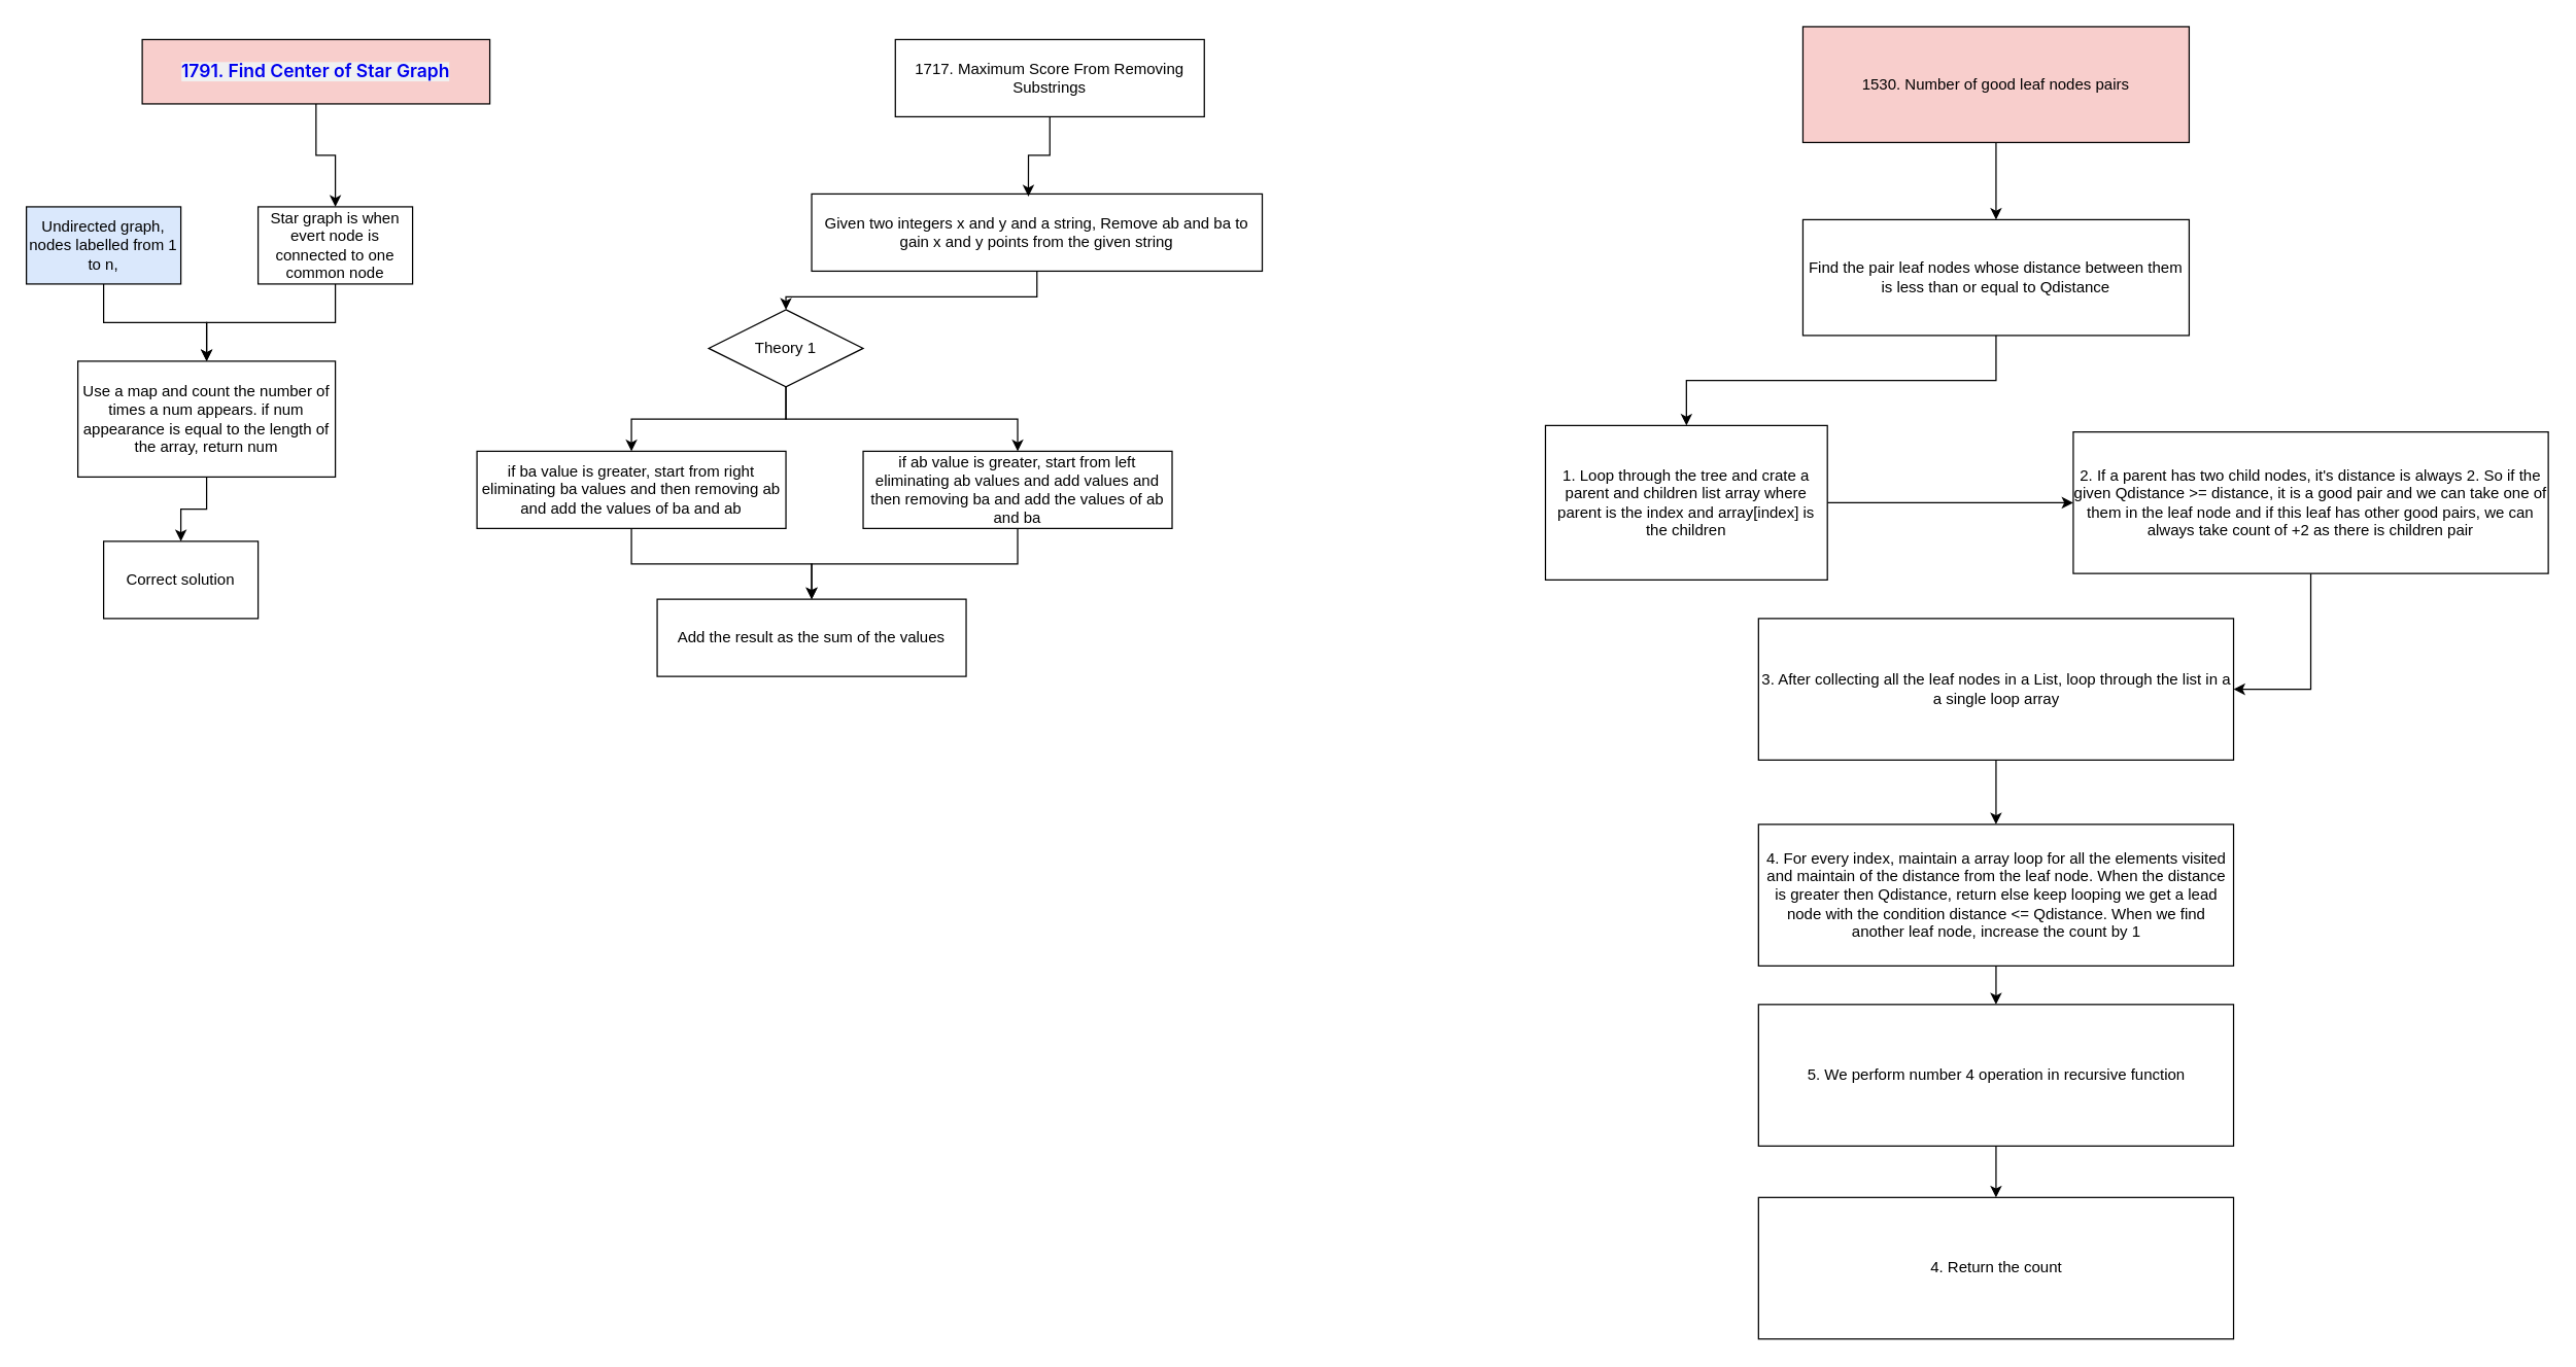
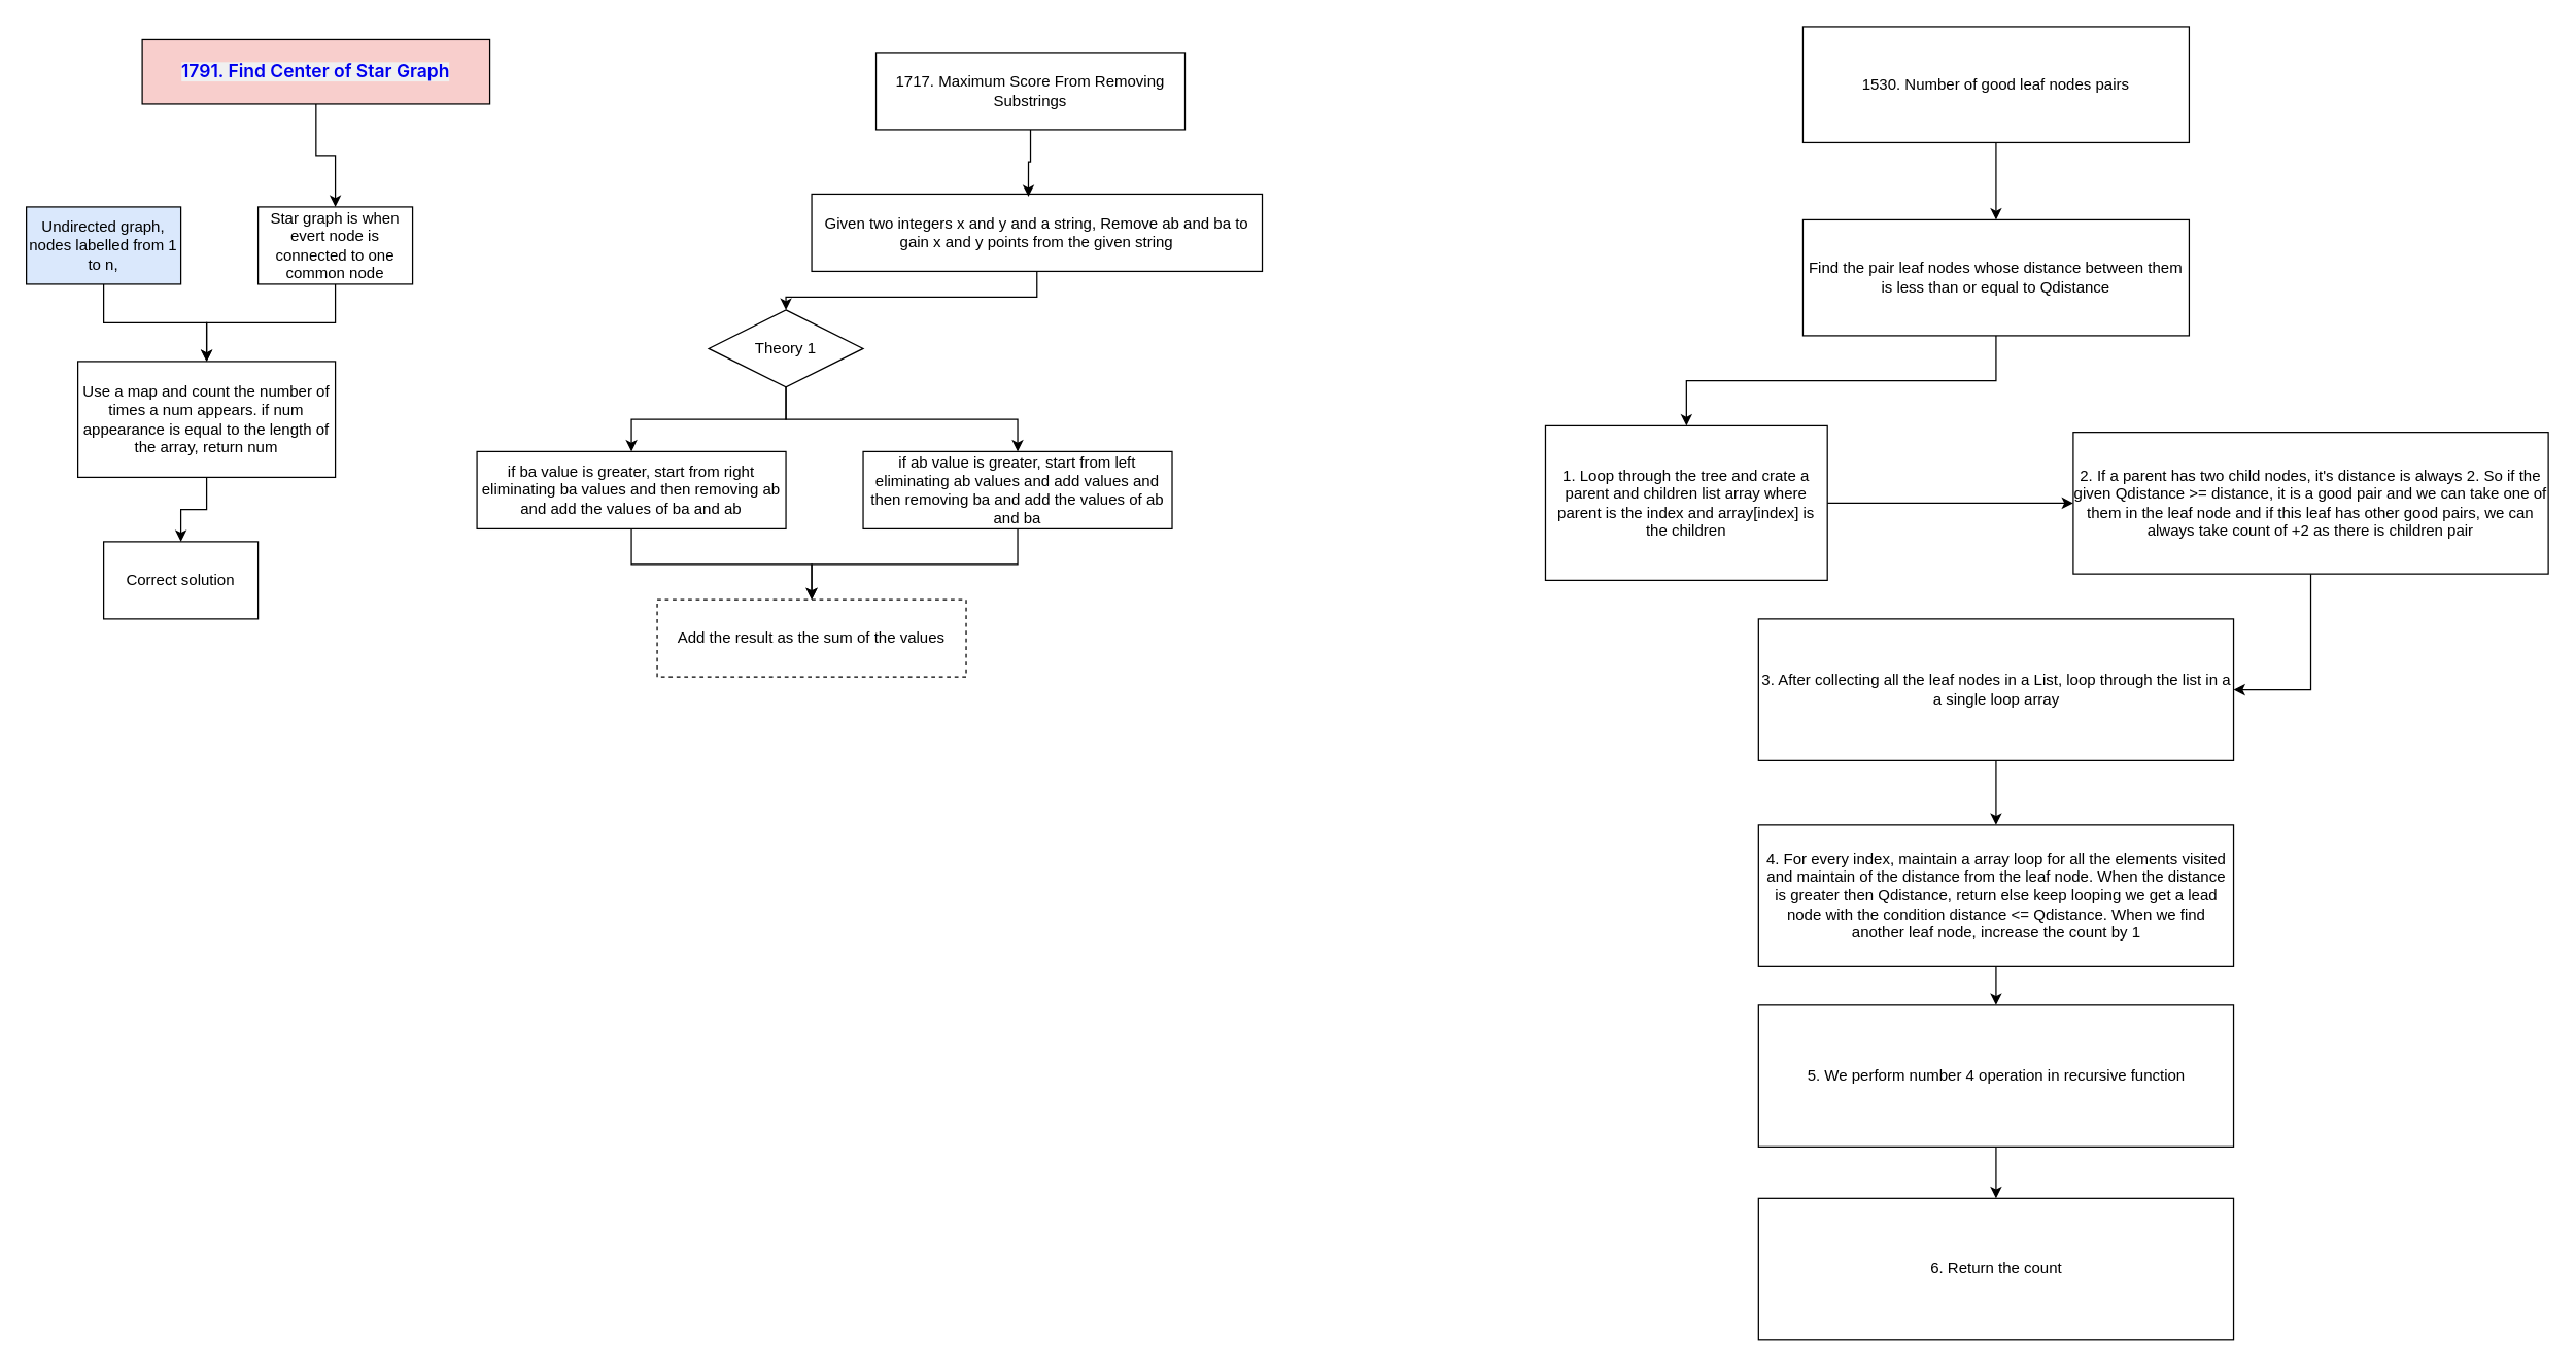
  <mxCell id="0" />
  <mxCell id="1" parent="0" />
  <mxCell id="2" style="edgeStyle=orthogonalEdgeStyle;rounded=0;orthogonalLoop=1;jettySize=auto;html=1;" parent="1" source="3" target="7" edge="1"><mxGeometry relative="1" as="geometry" /></mxCell>
  <mxCell id="3" value="&lt;a style=&quot;border-width: 0px; border-style: solid; border-color: hsl(var(--sd-border)); border-image: initial; box-sizing: border-box; overflow-wrap: break-word; --tw-border-spacing-x: 0; --tw-border-spacing-y: 0; --tw-translate-x: 0; --tw-translate-y: 0; --tw-rotate: 0; --tw-skew-x: 0; --tw-skew-y: 0; --tw-scale-x: 1; --tw-scale-y: 1; --tw-pan-x: ; --tw-pan-y: ; --tw-pinch-zoom: ; --tw-scroll-snap-strictness: proximity; --tw-gradient-from-position: ; --tw-gradient-via-position: ; --tw-gradient-to-position: ; --tw-ordinal: ; --tw-slashed-zero: ; --tw-numeric-figure: ; --tw-numeric-spacing: ; --tw-numeric-fraction: ; --tw-ring-inset: ; --tw-ring-offset-width: 0px; --tw-ring-offset-color: #fff; --tw-ring-color: #3b82f680; --tw-ring-offset-shadow: 0 0 #0000; --tw-ring-shadow: 0 0 #0000; --tw-shadow: 0 0 #0000; --tw-shadow-colored: 0 0 #0000; --tw-blur: ; --tw-brightness: ; --tw-contrast: ; --tw-grayscale: ; --tw-hue-rotate: ; --tw-invert: ; --tw-saturate: ; --tw-sepia: ; --tw-drop-shadow: ; --tw-backdrop-blur: ; --tw-backdrop-brightness: ; --tw-backdrop-contrast: ; --tw-backdrop-grayscale: ; --tw-backdrop-hue-rotate: ; --tw-backdrop-invert: ; --tw-backdrop-opacity: ; --tw-backdrop-saturate: ; --tw-backdrop-sepia: ; text-decoration-line: none; text-decoration-thickness: inherit; text-decoration-style: inherit; text-decoration-color: inherit; touch-action: manipulation; outline: none; background-color: rgb(240, 240, 240); overflow: hidden; text-overflow: ellipsis; --tw-text-opacity: 1; font-family: -apple-system, &amp;quot;system-ui&amp;quot;, &amp;quot;Segoe UI&amp;quot;, Helvetica, Arial, sans-serif, &amp;quot;Apple Color Emoji&amp;quot;, &amp;quot;Segoe UI Emoji&amp;quot;; font-weight: 600; text-align: start;&quot; href=&quot;https://leetcode.com/problems/find-center-of-star-graph/&quot; class=&quot;no-underline hover:text-blue-s dark:hover:text-dark-blue-s truncate cursor-text whitespace-normal hover:!text-[inherit]&quot;&gt;&lt;font style=&quot;font-size: 14px;&quot;&gt;1791. Find Center of Star Graph&lt;/font&gt;&lt;/a&gt;" style="rounded=0;whiteSpace=wrap;html=1;fillColor=#f8cecc;" parent="1" vertex="1"><mxGeometry x="110" y="30" width="270" height="50" as="geometry" /></mxCell>
  <mxCell id="4" style="edgeStyle=orthogonalEdgeStyle;rounded=0;orthogonalLoop=1;jettySize=auto;html=1;" parent="1" source="5" target="9" edge="1"><mxGeometry relative="1" as="geometry" /></mxCell>
  <mxCell id="5" value="Undirected graph, nodes labelled from 1 to n," style="rounded=0;whiteSpace=wrap;html=1;fillColor=#dae8fc;" parent="1" vertex="1"><mxGeometry x="20" y="160" width="120" height="60" as="geometry" /></mxCell>
  <mxCell id="6" style="edgeStyle=orthogonalEdgeStyle;rounded=0;orthogonalLoop=1;jettySize=auto;html=1;" parent="1" source="7" target="9" edge="1"><mxGeometry relative="1" as="geometry" /></mxCell>
  <mxCell id="7" value="Star graph is when evert node is connected to one common node" style="rounded=0;whiteSpace=wrap;html=1;" parent="1" vertex="1"><mxGeometry x="200" y="160" width="120" height="60" as="geometry" /></mxCell>
  <mxCell id="8" style="edgeStyle=orthogonalEdgeStyle;rounded=0;orthogonalLoop=1;jettySize=auto;html=1;entryX=0.5;entryY=0;entryDx=0;entryDy=0;" parent="1" source="9" target="10" edge="1"><mxGeometry relative="1" as="geometry" /></mxCell>
  <mxCell id="9" value="Use a map and count the number of times a num appears. if num appearance is equal to the length of the array, return num" style="rounded=0;whiteSpace=wrap;html=1;" parent="1" vertex="1"><mxGeometry x="60" y="280" width="200" height="90" as="geometry" /></mxCell>
  <mxCell id="10" value="Correct solution" style="rounded=0;whiteSpace=wrap;html=1;" parent="1" vertex="1"><mxGeometry x="80" y="420" width="120" height="60" as="geometry" /></mxCell>
- <mxCell id="11" value="1717. Maximum Score From Removing Substrings" style="rounded=0;whiteSpace=wrap;html=1;" parent="1" vertex="1"><mxGeometry x="695" y="30" width="240" height="60" as="geometry" /></mxCell>
+ <mxCell id="11" value="1717. Maximum Score From Removing Substrings" style="rounded=0;whiteSpace=wrap;html=1;" parent="1" vertex="1"><mxGeometry x="680" y="40" width="240" height="60" as="geometry" /></mxCell>
  <mxCell id="12" style="edgeStyle=orthogonalEdgeStyle;rounded=0;orthogonalLoop=1;jettySize=auto;html=1;entryX=0.5;entryY=0;entryDx=0;entryDy=0;" parent="1" source="13" target="20" edge="1"><mxGeometry relative="1" as="geometry" /></mxCell>
  <mxCell id="13" value="Given two integers x and y and a string, Remove ab and ba to gain x and y points from the given string" style="rounded=0;whiteSpace=wrap;html=1;" parent="1" vertex="1"><mxGeometry x="630" y="150" width="350" height="60" as="geometry" /></mxCell>
  <mxCell id="14" style="edgeStyle=orthogonalEdgeStyle;rounded=0;orthogonalLoop=1;jettySize=auto;html=1;" parent="1" source="15" target="21" edge="1"><mxGeometry relative="1" as="geometry" /></mxCell>
  <mxCell id="15" value="if ba value is greater, start from right eliminating ba values and then removing ab and add the values of ba and ab" style="rounded=0;whiteSpace=wrap;html=1;" parent="1" vertex="1"><mxGeometry x="370" y="350" width="240" height="60" as="geometry" /></mxCell>
  <mxCell id="16" style="edgeStyle=orthogonalEdgeStyle;rounded=0;orthogonalLoop=1;jettySize=auto;html=1;" parent="1" source="17" target="21" edge="1"><mxGeometry relative="1" as="geometry" /></mxCell>
  <mxCell id="17" value="if ab value is greater, start from left eliminating ab values and add values and then removing ba and add the values of ab and ba" style="rounded=0;whiteSpace=wrap;html=1;" parent="1" vertex="1"><mxGeometry x="670" y="350" width="240" height="60" as="geometry" /></mxCell>
  <mxCell id="18" style="edgeStyle=orthogonalEdgeStyle;rounded=0;orthogonalLoop=1;jettySize=auto;html=1;" parent="1" source="20" target="15" edge="1"><mxGeometry relative="1" as="geometry" /></mxCell>
  <mxCell id="19" style="edgeStyle=orthogonalEdgeStyle;rounded=0;orthogonalLoop=1;jettySize=auto;html=1;" parent="1" source="20" target="17" edge="1"><mxGeometry relative="1" as="geometry" /></mxCell>
  <mxCell id="20" value="Theory 1" style="rhombus;whiteSpace=wrap;html=1;" parent="1" vertex="1"><mxGeometry x="550" y="240" width="120" height="60" as="geometry" /></mxCell>
- <mxCell id="21" value="Add the result as the sum of the values" style="rounded=0;whiteSpace=wrap;html=1;" parent="1" vertex="1"><mxGeometry x="510" y="465" width="240" height="60" as="geometry" /></mxCell>
+ <mxCell id="21" value="Add the result as the sum of the values" style="rounded=0;whiteSpace=wrap;html=1;dashed=1;" parent="1" vertex="1"><mxGeometry x="510" y="465" width="240" height="60" as="geometry" /></mxCell>
  <mxCell id="22" style="edgeStyle=orthogonalEdgeStyle;rounded=0;orthogonalLoop=1;jettySize=auto;html=1;entryX=0.481;entryY=0.033;entryDx=0;entryDy=0;entryPerimeter=0;" parent="1" source="11" target="13" edge="1"><mxGeometry relative="1" as="geometry" /></mxCell>
  <mxCell id="23" style="edgeStyle=orthogonalEdgeStyle;rounded=0;orthogonalLoop=1;jettySize=auto;html=1;" edge="1" parent="1" source="24" target="26"><mxGeometry relative="1" as="geometry" /></mxCell>
- <mxCell id="24" value="1530. Number of good leaf nodes pairs" style="rounded=0;whiteSpace=wrap;html=1;fillColor=#f8cecc;" vertex="1" parent="1"><mxGeometry x="1400" y="20" width="300" height="90" as="geometry" /></mxCell>
+ <mxCell id="24" value="1530. Number of good leaf nodes pairs" style="rounded=0;whiteSpace=wrap;html=1;" vertex="1" parent="1"><mxGeometry x="1400" y="20" width="300" height="90" as="geometry" /></mxCell>
  <mxCell id="25" style="edgeStyle=orthogonalEdgeStyle;rounded=0;orthogonalLoop=1;jettySize=auto;html=1;entryX=0.5;entryY=0;entryDx=0;entryDy=0;" edge="1" parent="1" source="26" target="28"><mxGeometry relative="1" as="geometry" /></mxCell>
  <mxCell id="26" value="Find the pair leaf nodes whose distance between them is less than or equal to Qdistance" style="rounded=0;whiteSpace=wrap;html=1;" vertex="1" parent="1"><mxGeometry x="1400" y="170" width="300" height="90" as="geometry" /></mxCell>
  <mxCell id="27" style="edgeStyle=orthogonalEdgeStyle;rounded=0;orthogonalLoop=1;jettySize=auto;html=1;" edge="1" parent="1" source="28" target="30"><mxGeometry relative="1" as="geometry" /></mxCell>
  <mxCell id="28" value="1. Loop through the tree and crate a parent and children list array where parent is the index and array[index] is the children" style="rounded=0;whiteSpace=wrap;html=1;" vertex="1" parent="1"><mxGeometry x="1200" y="330" width="219" height="120" as="geometry" /></mxCell>
  <mxCell id="29" style="edgeStyle=orthogonalEdgeStyle;rounded=0;orthogonalLoop=1;jettySize=auto;html=1;entryX=1;entryY=0.5;entryDx=0;entryDy=0;" edge="1" parent="1" source="30" target="32"><mxGeometry relative="1" as="geometry" /></mxCell>
  <mxCell id="30" value="2. If a parent has two child nodes, it's distance is always 2. So if the given Qdistance &amp;gt;= distance, it is a good pair and we can take one of them in the leaf node and if this leaf has other good pairs, we can always take count of +2 as there is children pair" style="rounded=0;whiteSpace=wrap;html=1;" vertex="1" parent="1"><mxGeometry x="1610" y="335" width="369" height="110" as="geometry" /></mxCell>
  <mxCell id="31" style="edgeStyle=orthogonalEdgeStyle;rounded=0;orthogonalLoop=1;jettySize=auto;html=1;entryX=0.5;entryY=0;entryDx=0;entryDy=0;" edge="1" parent="1" source="32" target="34"><mxGeometry relative="1" as="geometry" /></mxCell>
  <mxCell id="32" value="3. After collecting all the leaf nodes in a List, loop through the list in a a single loop array" style="rounded=0;whiteSpace=wrap;html=1;" vertex="1" parent="1"><mxGeometry x="1365.5" y="480" width="369" height="110" as="geometry" /></mxCell>
  <mxCell id="33" style="edgeStyle=orthogonalEdgeStyle;rounded=0;orthogonalLoop=1;jettySize=auto;html=1;entryX=0.5;entryY=0;entryDx=0;entryDy=0;" edge="1" parent="1" source="34" target="36"><mxGeometry relative="1" as="geometry" /></mxCell>
  <mxCell id="34" value="4. For every index, maintain a array loop for all the elements visited and maintain of the distance from the leaf node. When the distance is greater then Qdistance, return else keep looping we get a lead node with the condition distance &amp;lt;= Qdistance. When we find another leaf node, increase the count by 1" style="rounded=0;whiteSpace=wrap;html=1;" vertex="1" parent="1"><mxGeometry x="1365.5" y="640" width="369" height="110" as="geometry" /></mxCell>
  <mxCell id="35" style="edgeStyle=orthogonalEdgeStyle;rounded=0;orthogonalLoop=1;jettySize=auto;html=1;entryX=0.5;entryY=0;entryDx=0;entryDy=0;" edge="1" parent="1" source="36" target="37"><mxGeometry relative="1" as="geometry" /></mxCell>
  <mxCell id="36" value="5. We perform number 4 operation in recursive function" style="rounded=0;whiteSpace=wrap;html=1;" vertex="1" parent="1"><mxGeometry x="1365.5" y="780" width="369" height="110" as="geometry" /></mxCell>
- <mxCell id="37" value="4. Return the count" style="rounded=0;whiteSpace=wrap;html=1;" vertex="1" parent="1"><mxGeometry x="1365.5" y="930" width="369" height="110" as="geometry" /></mxCell>
+ <mxCell id="37" value="6. Return the count" style="rounded=0;whiteSpace=wrap;html=1;" vertex="1" parent="1"><mxGeometry x="1365.5" y="930" width="369" height="110" as="geometry" /></mxCell>
